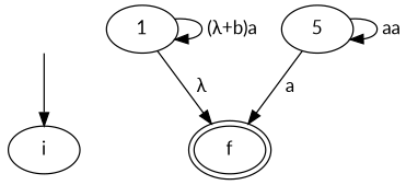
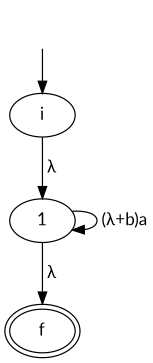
  digraph {
    fontname=Lato
    node [fontname=Lato]
    edge [fontname=Lato]
    _nil0 [style=invis]
    i
    1
    f [peripheries=2]
-   5
    _nil0 -> i
+   i -> 1 [label=" λ"]
    1 -> 1 [label=" (λ+b)a"]
    1 -> f [label=" λ"]
-   5 -> f [label=" a"]
-   5 -> 5 [label=" aa"]
  }
